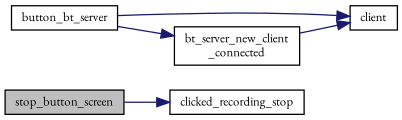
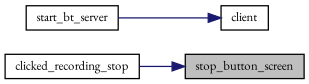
  digraph {
    fontname="EB Garamond"
    rankdir=LR
    node [color=black fillcolor=white fontname="EB Garamond" fontsize=10 shape=record style=filled]
    edge [color=midnightblue fontname="EB Garamond" fontsize=10 labelfontname=Helvetica labelfontsize=10 style=solid]
    n1 [fillcolor=grey75 fontcolor=black height=0.2 label=stop_button_screen width=0.4]
    n2 [height=0.2 label=clicked_recording_stop width=0.4]
-   n3 [height=0.2 label=button_bt_server width=0.4]
+   n3 [height=0.2 label=start_bt_server width=0.4]
    n4 [height=0.2 label=client width=0.4]
-   n5 [height=0.2 label="bt_server_new_client\l_connected" width=0.4]
-   n1 -> n2
+   n2 -> n1
    n3 -> n4
-   n3 -> n5
-   n5 -> n4
  }
